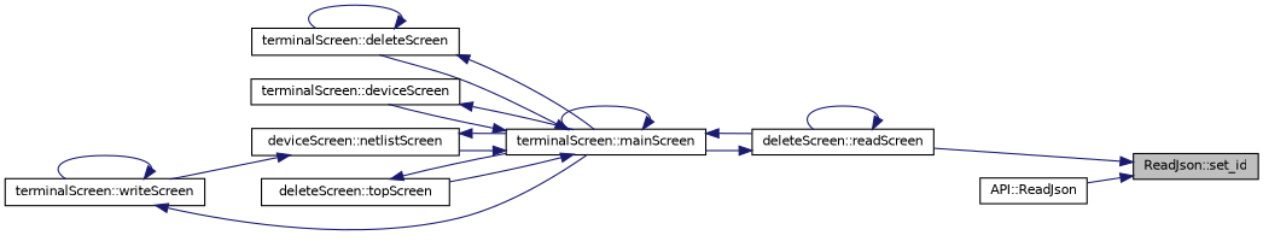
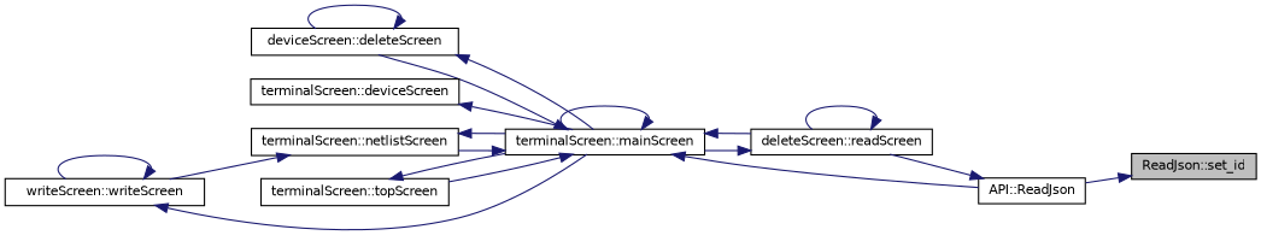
  digraph {
    rankdir=RL
    node [color=black fillcolor=white fontname=Helvetica fontsize=10 shape=record style=filled]
    edge [color=midnightblue dir=back fontname=Helvetica fontsize=10 labelfontname=Helvetica labelfontsize=10 style=solid]
    n1 [fillcolor=grey75 fontcolor=black height=0.2 label="ReadJson::set_id" width=0.4]
    n2 [height=0.2 label="API::ReadJson" width=0.4]
    n3 [height=0.2 label="deleteScreen::readScreen" width=0.4]
    n4 [height=0.2 label="terminalScreen::mainScreen" width=0.4]
-   n5 [height=0.2 label="terminalScreen::deleteScreen" width=0.4]
+   n5 [height=0.2 label="deviceScreen::deleteScreen" width=0.4]
    n6 [height=0.2 label="terminalScreen::deviceScreen" width=0.4]
-   n7 [height=0.2 label="deviceScreen::netlistScreen" width=0.4]
-   n8 [height=0.2 label="deleteScreen::topScreen" width=0.4]
-   n9 [height=0.2 label="terminalScreen::writeScreen" width=0.4]
+   n7 [height=0.2 label="terminalScreen::netlistScreen" width=0.4]
+   n8 [height=0.2 label="terminalScreen::topScreen" width=0.4]
+   n9 [height=0.2 label="writeScreen::writeScreen" width=0.4]
    n1 -> n2
-   n1 -> n3
+   n2 -> n3
    n3 -> n3
    n3 -> n4
    n4 -> n3
    n4 -> n4
    n4 -> n5
-   n4 -> n6
+   n4 -> n2
    n4 -> n7
    n4 -> n8
    n5 -> n4
    n5 -> n5
    n6 -> n4
    n7 -> n4
    n7 -> n9
    n8 -> n4
    n9 -> n4
    n9 -> n9
  }
